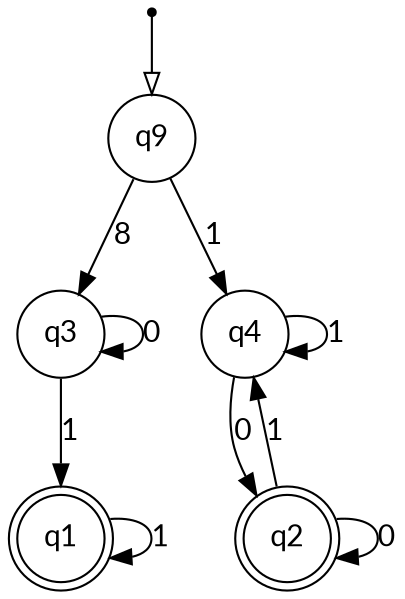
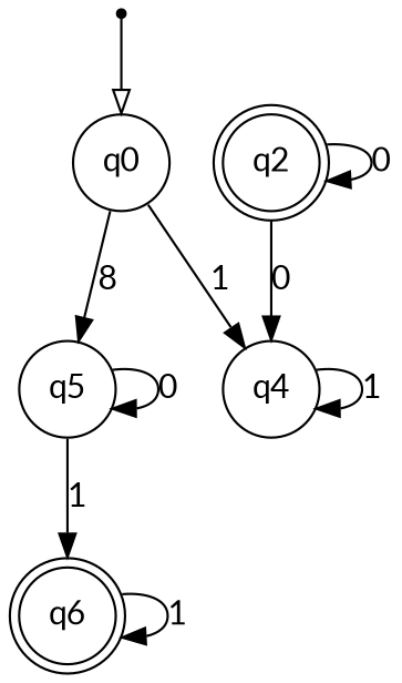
  digraph {
    fontname=Lato
    node [fontname=Lato shape=circle]
    edge [fontname=Lato]
    __start [shape=point]
-   q0 [label=q9]
-   q3
+   q0
+   q3 [label=q5]
    q4
-   q1 [shape=doublecircle]
+   q1 [shape=doublecircle label=q6]
    q2 [shape=doublecircle]
    __start -> q0 [arrowhead=empty]
    q0 -> q3 [label=8]
    q0 -> q4 [label=1]
    q3 -> q3 [label=0]
    q3 -> q1 [label=1]
    q4 -> q4 [label=1]
-   q4 -> q2 [label=0]
    q1 -> q1 [label=1]
-   q2 -> q4 [label=1]
+   q2 -> q4 [label=0]
    q2 -> q2 [label=0]
  }
